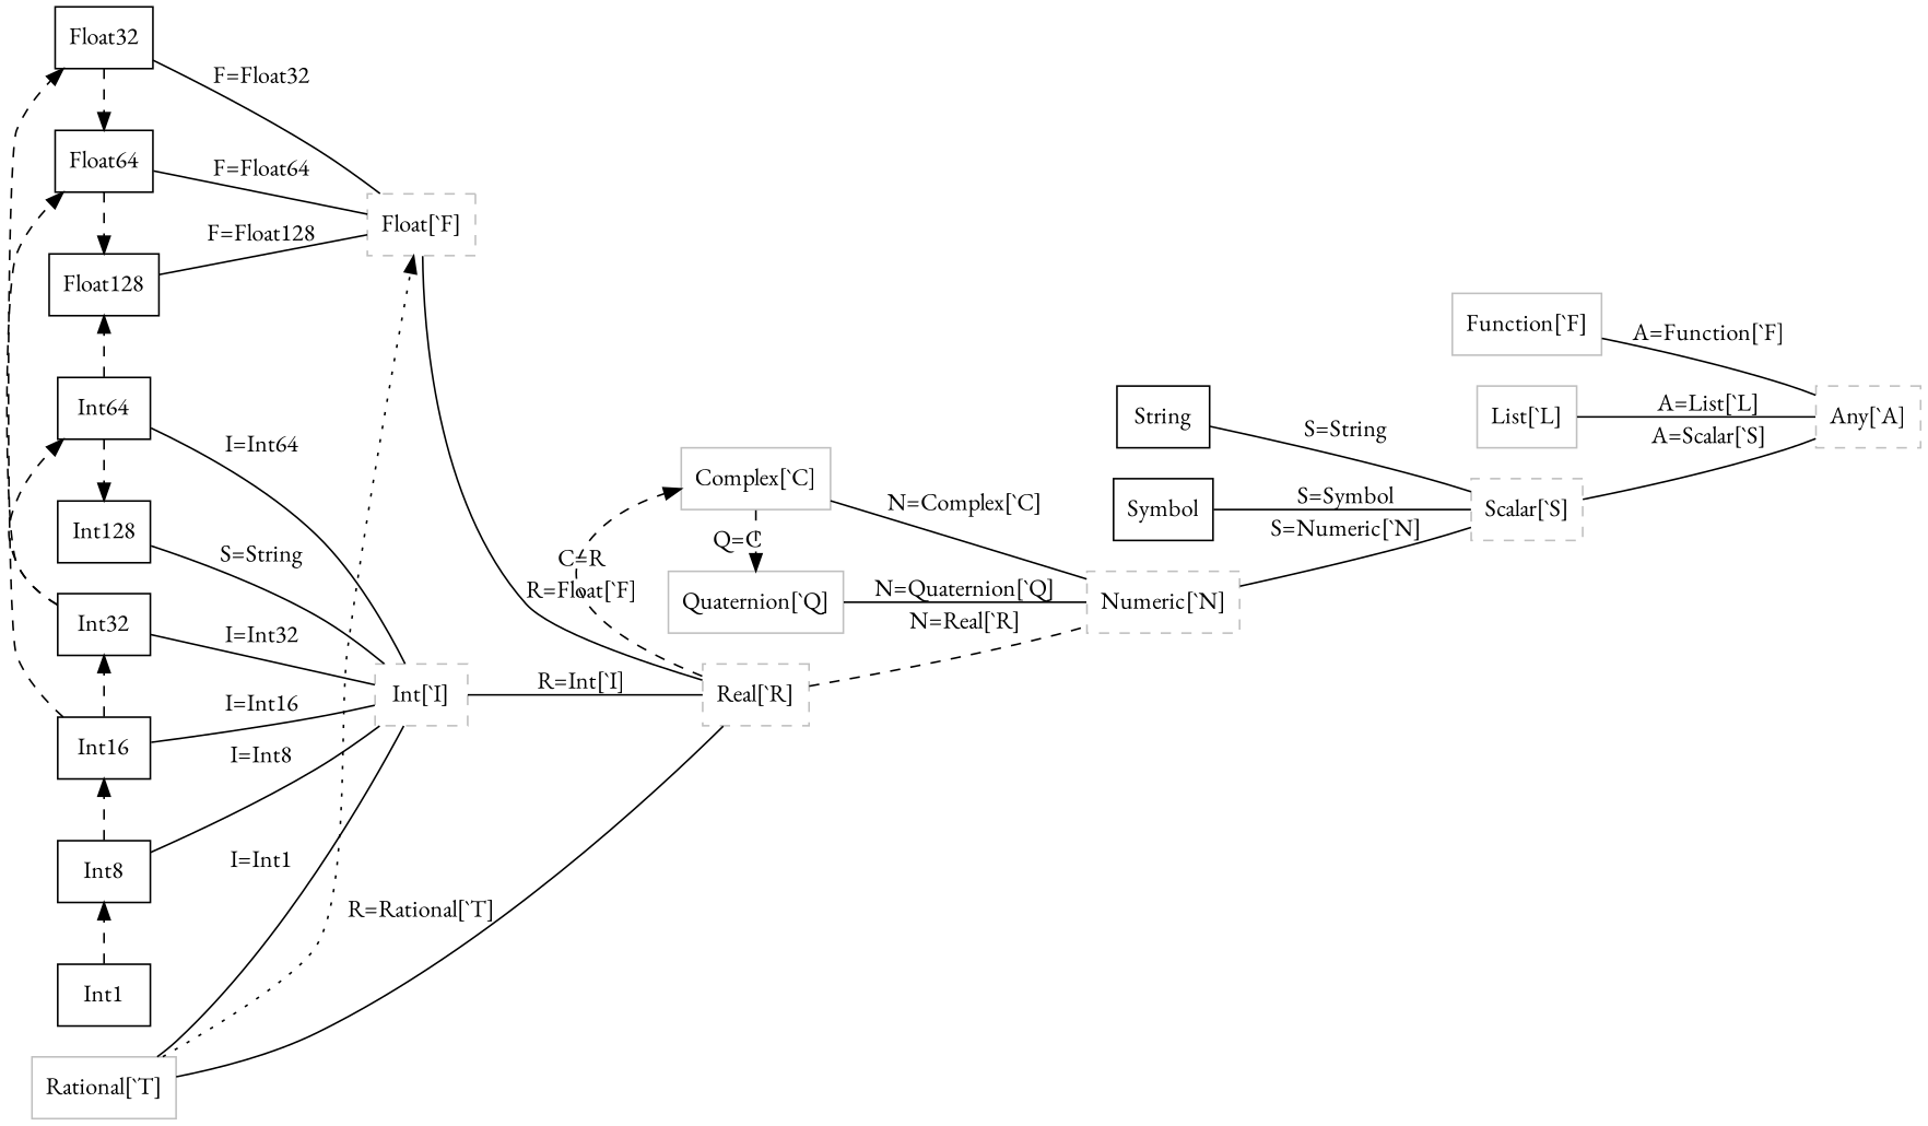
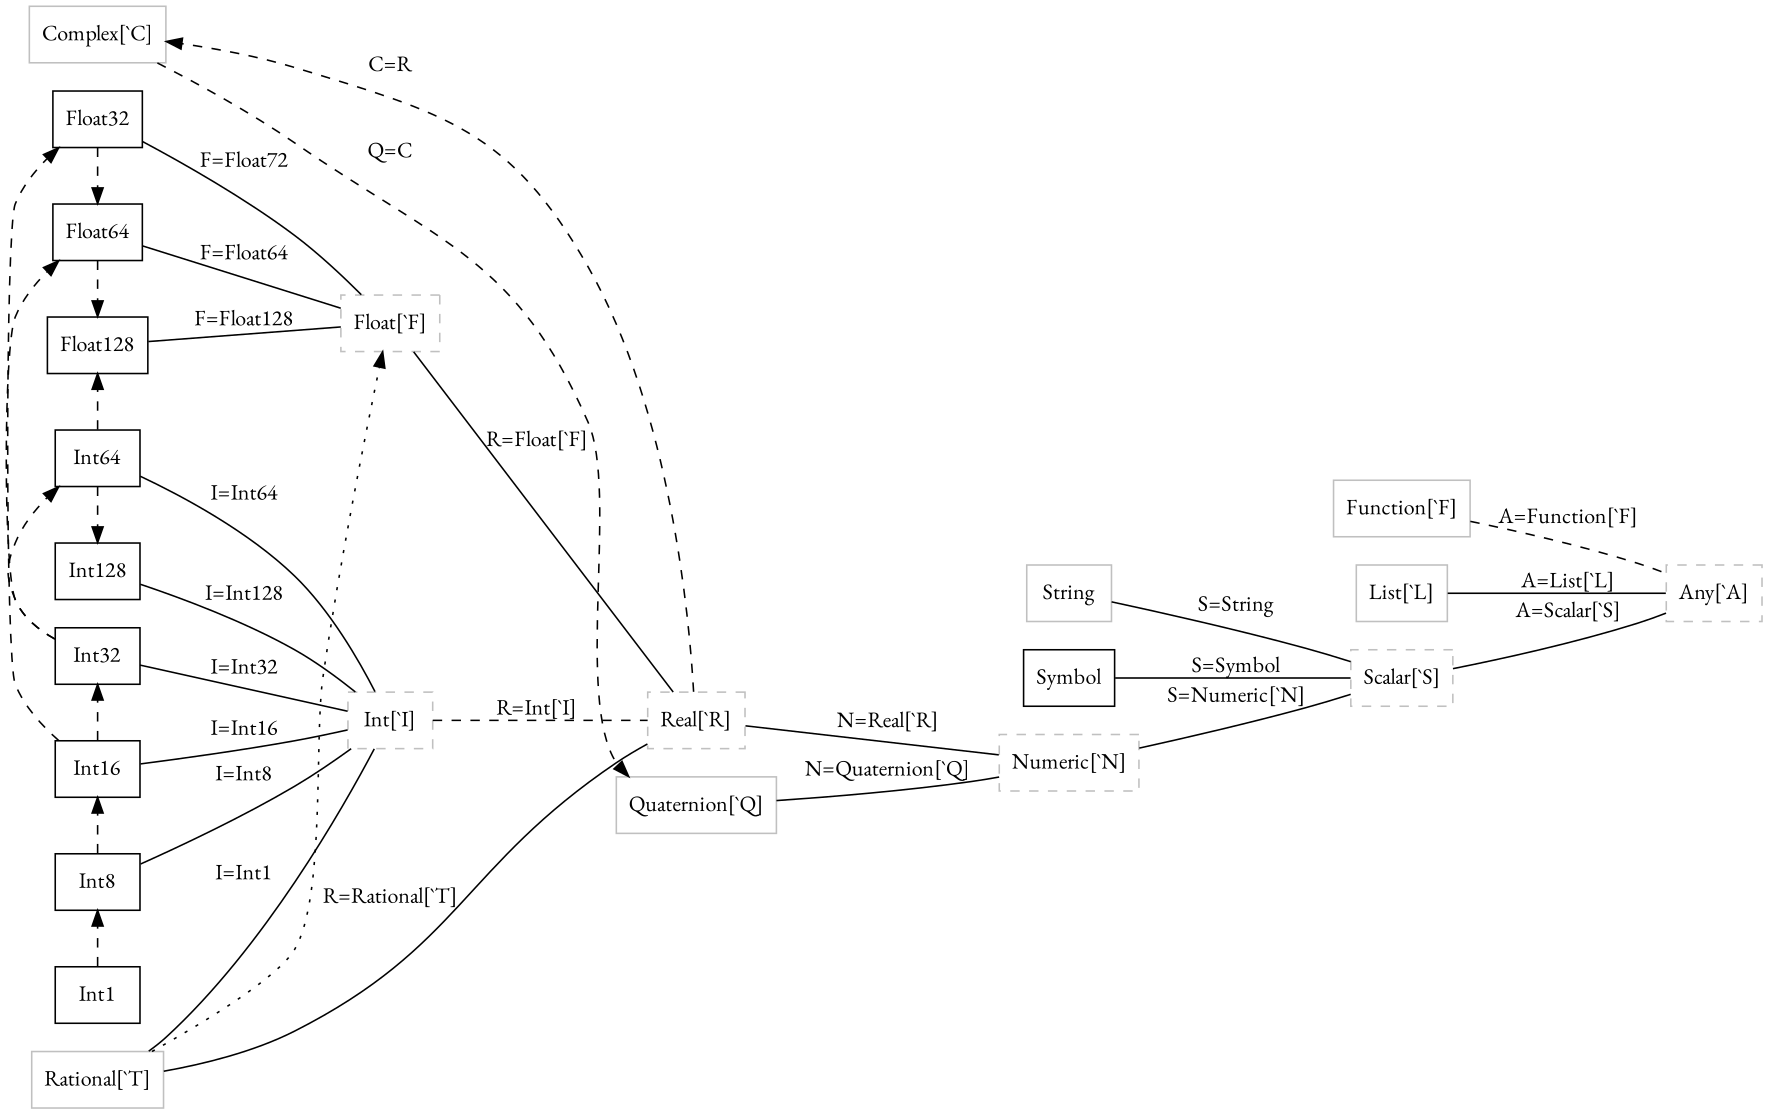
  digraph {
    fontname="EB Garamond"
    rankdir=LR
    node [color=gray fontname="EB Garamond" shape=box style=solid]
    edge [dir=none fontname="EB Garamond"]
    n1 [label="Int[`I]" style=dashed]
    Int1 [color=black]
    Int8 [color=black]
    Int16 [color=black]
    Int32 [color=black]
    Int64 [color=black]
    Int128 [color=black]
    n8 [label="Float[`F]" style=dashed]
    Float32 [color=black]
    Float64 [color=black]
    Float128 [color=black]
    n12 [label="Real[`R]" style=dashed]
    n13 [label="Rational[`T]"]
    n14 [label="Numeric[`N]" style=dashed]
    n15 [label="Complex[`C]"]
    n16 [label="Quaternion[`Q]"]
    n17 [label="Scalar[`S]" style=dashed]
-   String [color=black]
+   String
    Symbol [color=black]
    n20 [label="Any[`A]" style=dashed]
    n21 [label="Function[`F]"]
    n22 [label="List[`L]"]
    subgraph sub_1 {
      n17
      String
      Symbol
      subgraph sub_2 {
        n14
        n15
        n16
        subgraph sub_3 {
          n12
          n13
          subgraph sub_4 {
            n1
            Int1
            Int8
            Int16
            Int32
            Int64
            Int128
          }
          subgraph sub_5 {
            n8
            Float32
            Float64
            Float128
          }
        }
      }
    }
-   n1 -> n12 [label="R=Int[`I]"]
+   n1 -> n12 [label="R=Int[`I]" style=dashed]
    Int1 -> Int8 [constraint=false dir=forward style=dashed]
    Int8 -> n1 [label="I=Int8"]
    Int8 -> Int16 [constraint=false dir=forward style=dashed]
    Int16 -> n1 [label="I=Int16"]
    Int16 -> Int32 [constraint=false dir=forward style=dashed]
    Int16 -> Float32 [constraint=false dir=forward style=dashed]
    Int32 -> n1 [label="I=Int32"]
    Int32 -> Int64 [constraint=false dir=forward style=dashed]
    Int32 -> Float64 [constraint=false dir=forward style=dashed]
    Int64 -> n1 [label="I=Int64"]
    Int64 -> Int128 [constraint=false dir=forward style=dashed]
    Int64 -> Float128 [constraint=false dir=forward style=dashed]
-   Int128 -> n1 [label="S=String"]
+   Int128 -> n1 [label="I=Int128"]
    n8 -> n12 [label="R=Float[`F]"]
-   Float32 -> n8 [label="F=Float32"]
+   Float32 -> n8 [label="F=Float72"]
    Float32 -> Float64 [constraint=false dir=forward style=dashed]
    Float64 -> n8 [label="F=Float64"]
    Float64 -> Float128 [constraint=false dir=forward style=dashed]
    Float128 -> n8 [label="F=Float128"]
-   n12 -> n14 [label="N=Real[`R]" style=dashed]
+   n12 -> n14 [label="N=Real[`R]"]
    n12 -> n15 [constraint=false dir=forward label="C=R" style=dashed]
    n13 -> n1 [label="I=Int1"]
    n13 -> n8 [constraint=false dir=forward style=dotted]
    n13 -> n12 [label="R=Rational[`T]"]
    n14 -> n17 [label="S=Numeric[`N]"]
-   n15 -> n14 [label="N=Complex[`C]"]
    n15 -> n16 [constraint=false dir=forward label="Q=C" style=dashed]
    n16 -> n14 [label="N=Quaternion[`Q]"]
    n17 -> n20 [label="A=Scalar[`S]"]
    String -> n17 [label="S=String"]
    Symbol -> n17 [label="S=Symbol"]
-   n21 -> n20 [label="A=Function[`F]"]
+   n21 -> n20 [label="A=Function[`F]" style=dashed]
    n22 -> n20 [label="A=List[`L]"]
  }
